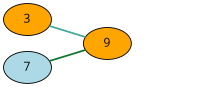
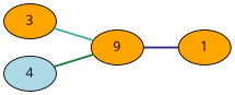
  graph {
    fontname="Open Sans"
    rankdir=LR
    node [fillcolor=orange fontname="Open Sans" style=filled]
    edge [fontname="Open Sans" style=bold]
    n1 [label=9]
+   1
    3
-   4 [fillcolor=lightblue label=7]
+   4 [fillcolor=lightblue]
+   n1 -- 1 [color="#332288"]
    3 -- n1 [color="#44AA99"]
    4 -- n1 [color="#117733"]
  }
